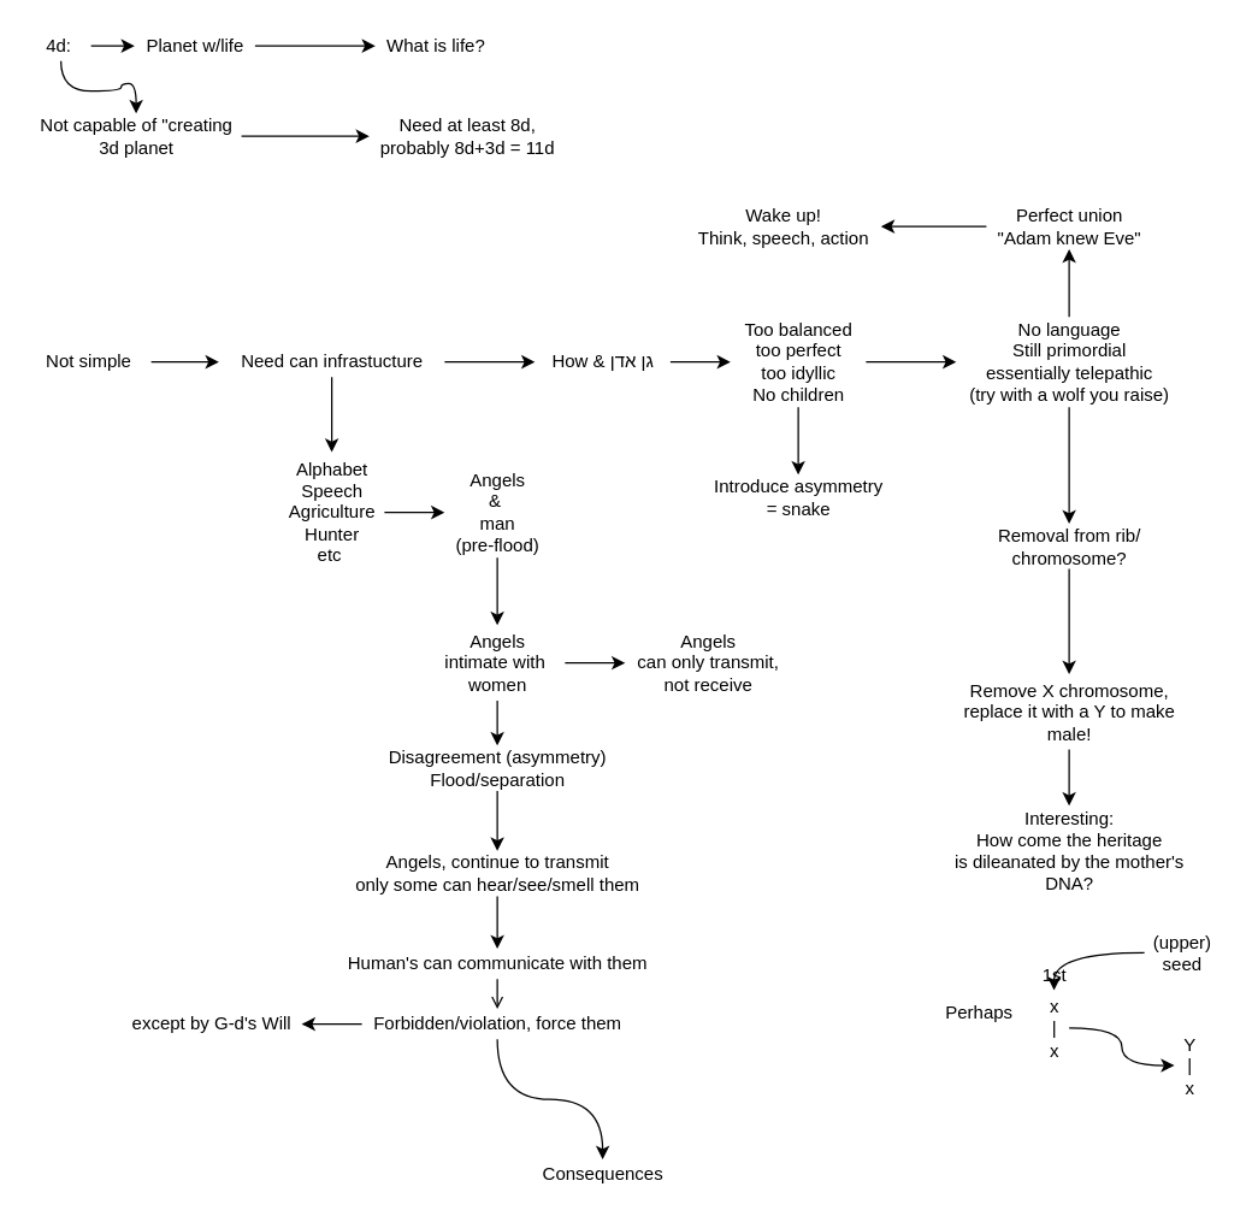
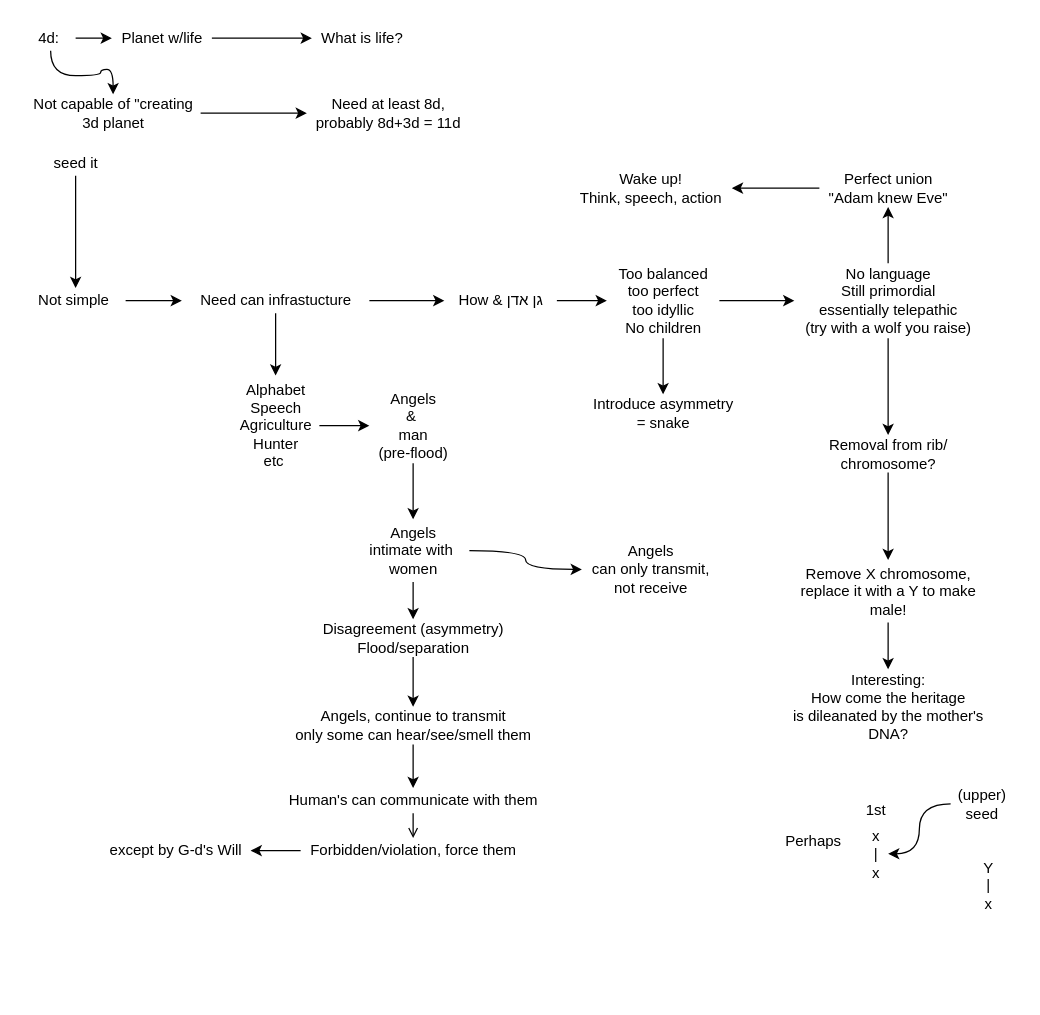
  <mxCell id="0" />
  <mxCell id="1" parent="0" />
  <mxCell id="2" value="" style="edgeStyle=orthogonalEdgeStyle;rounded=0;orthogonalLoop=1;jettySize=auto;html=1;" edge="1" parent="1" source="4" target="6"><mxGeometry relative="1" as="geometry" /></mxCell>
  <mxCell id="3" value="" style="edgeStyle=orthogonalEdgeStyle;rounded=0;orthogonalLoop=1;jettySize=auto;html=1;curved=1;" edge="1" parent="1" source="4" target="9"><mxGeometry relative="1" as="geometry" /></mxCell>
  <mxCell id="4" value="4d:&amp;nbsp;" style="text;html=1;align=center;verticalAlign=middle;resizable=0;points=[];autosize=1;strokeColor=none;fillColor=none;" vertex="1" parent="1"><mxGeometry y="20" width="40" height="20" as="geometry" x="20" /></mxCell>
  <mxCell id="5" value="" style="edgeStyle=orthogonalEdgeStyle;rounded=0;orthogonalLoop=1;jettySize=auto;html=1;" edge="1" parent="1" source="6" target="7"><mxGeometry relative="1" as="geometry" /></mxCell>
  <mxCell id="6" value="Planet w/life" style="text;html=1;align=center;verticalAlign=middle;resizable=0;points=[];autosize=1;strokeColor=none;fillColor=none;" vertex="1" parent="1"><mxGeometry x="89" y="20" width="80" height="20" as="geometry" /></mxCell>
  <mxCell id="7" value="What is life?" style="text;html=1;align=center;verticalAlign=middle;resizable=0;points=[];autosize=1;strokeColor=none;fillColor=none;" vertex="1" parent="1"><mxGeometry x="249" y="20" width="80" height="20" as="geometry" /></mxCell>
  <mxCell id="8" value="" style="edgeStyle=orthogonalEdgeStyle;curved=1;rounded=0;orthogonalLoop=1;jettySize=auto;html=1;" edge="1" parent="1" source="9" target="10"><mxGeometry relative="1" as="geometry" /></mxCell>
  <mxCell id="9" value="Not capable of &quot;creating&lt;br&gt;3d planet" style="text;html=1;align=center;verticalAlign=middle;resizable=0;points=[];autosize=1;strokeColor=none;fillColor=none;" vertex="1" parent="1"><mxGeometry y="75" width="140" height="30" as="geometry" x="20" /></mxCell>
  <mxCell id="10" value="Need at least 8d,&lt;br&gt;probably 8d+3d = 11d" style="text;html=1;align=center;verticalAlign=middle;resizable=0;points=[];autosize=1;strokeColor=none;fillColor=none;" vertex="1" parent="1"><mxGeometry x="245" y="75" width="130" height="30" as="geometry" /></mxCell>
+ <mxCell id="11" value="" style="edgeStyle=orthogonalEdgeStyle;curved=1;rounded=0;orthogonalLoop=1;jettySize=auto;html=1;" edge="1" parent="1" source="12" target="14"><mxGeometry relative="1" as="geometry" /></mxCell>
+ <mxCell id="12" value="seed it" style="text;html=1;align=center;verticalAlign=middle;resizable=0;points=[];autosize=1;strokeColor=none;fillColor=none;" vertex="1" parent="1"><mxGeometry x="35" y="120" width="50" height="20" as="geometry" /></mxCell>
  <mxCell id="13" value="" style="edgeStyle=orthogonalEdgeStyle;curved=1;rounded=0;orthogonalLoop=1;jettySize=auto;html=1;" edge="1" parent="1" source="14" target="17"><mxGeometry relative="1" as="geometry" /></mxCell>
  <mxCell id="14" value="Not simple&amp;nbsp;" style="text;html=1;align=center;verticalAlign=middle;resizable=0;points=[];autosize=1;strokeColor=none;fillColor=none;" vertex="1" parent="1"><mxGeometry y="230" width="80" height="20" as="geometry" x="20" /></mxCell>
  <mxCell id="15" value="" style="edgeStyle=orthogonalEdgeStyle;curved=1;rounded=0;orthogonalLoop=1;jettySize=auto;html=1;" edge="1" parent="1" source="17" target="19"><mxGeometry relative="1" as="geometry" /></mxCell>
  <mxCell id="16" value="" style="edgeStyle=orthogonalEdgeStyle;curved=1;rounded=0;orthogonalLoop=1;jettySize=auto;html=1;" edge="1" parent="1" source="17" target="23"><mxGeometry relative="1" as="geometry" /></mxCell>
  <mxCell id="17" value="Need can infrastucture" style="text;html=1;align=center;verticalAlign=middle;resizable=0;points=[];autosize=1;strokeColor=none;fillColor=none;" vertex="1" parent="1"><mxGeometry x="145" y="230" width="150" height="20" as="geometry" /></mxCell>
  <mxCell id="18" value="" style="edgeStyle=orthogonalEdgeStyle;curved=1;rounded=0;orthogonalLoop=1;jettySize=auto;html=1;" edge="1" parent="1" source="19" target="21"><mxGeometry relative="1" as="geometry" /></mxCell>
  <mxCell id="19" value="Alphabet&lt;br&gt;Speech&lt;br&gt;Agriculture&lt;br&gt;Hunter&lt;br&gt;etc&amp;nbsp;" style="text;html=1;align=center;verticalAlign=middle;resizable=0;points=[];autosize=1;strokeColor=none;fillColor=none;" vertex="1" parent="1"><mxGeometry x="185" y="300" width="70" height="80" as="geometry" /></mxCell>
  <mxCell id="20" value="" style="edgeStyle=orthogonalEdgeStyle;curved=1;rounded=0;orthogonalLoop=1;jettySize=auto;html=1;" edge="1" parent="1" source="21" target="45"><mxGeometry relative="1" as="geometry" /></mxCell>
  <mxCell id="21" value="Angels&lt;br&gt;&amp;amp;&amp;nbsp;&lt;br&gt;man&lt;br&gt;(pre-flood)" style="text;html=1;align=center;verticalAlign=middle;resizable=0;points=[];autosize=1;strokeColor=none;fillColor=none;" vertex="1" parent="1"><mxGeometry x="295" y="310" width="70" height="60" as="geometry" /></mxCell>
  <mxCell id="22" value="" style="edgeStyle=orthogonalEdgeStyle;curved=1;rounded=0;orthogonalLoop=1;jettySize=auto;html=1;" edge="1" parent="1" source="23" target="26"><mxGeometry relative="1" as="geometry" /></mxCell>
  <mxCell id="23" value="How &amp;amp; גן אדן" style="text;html=1;align=center;verticalAlign=middle;resizable=0;points=[];autosize=1;strokeColor=none;fillColor=none;" vertex="1" parent="1"><mxGeometry x="355" y="230" width="90" height="20" as="geometry" /></mxCell>
  <mxCell id="24" value="" style="edgeStyle=orthogonalEdgeStyle;curved=1;rounded=0;orthogonalLoop=1;jettySize=auto;html=1;" edge="1" parent="1" source="26" target="27"><mxGeometry relative="1" as="geometry" /></mxCell>
  <mxCell id="25" value="" style="edgeStyle=orthogonalEdgeStyle;curved=1;rounded=0;orthogonalLoop=1;jettySize=auto;html=1;" edge="1" parent="1" source="26" target="30"><mxGeometry relative="1" as="geometry" /></mxCell>
  <mxCell id="26" value="Too balanced&lt;br&gt;too perfect&lt;br&gt;too idyllic&lt;br&gt;No children" style="text;html=1;align=center;verticalAlign=middle;resizable=0;points=[];autosize=1;strokeColor=none;fillColor=none;" vertex="1" parent="1"><mxGeometry x="485" y="210" width="90" height="60" as="geometry" /></mxCell>
  <mxCell id="27" value="Introduce asymmetry&lt;br&gt;= snake" style="text;html=1;align=center;verticalAlign=middle;resizable=0;points=[];autosize=1;strokeColor=none;fillColor=none;" vertex="1" parent="1"><mxGeometry x="465" y="315" width="130" height="30" as="geometry" /></mxCell>
  <mxCell id="28" value="" style="edgeStyle=orthogonalEdgeStyle;curved=1;rounded=0;orthogonalLoop=1;jettySize=auto;html=1;" edge="1" parent="1" source="30" target="32"><mxGeometry relative="1" as="geometry" /></mxCell>
  <mxCell id="29" value="" style="edgeStyle=orthogonalEdgeStyle;curved=1;rounded=0;orthogonalLoop=1;jettySize=auto;html=1;" edge="1" parent="1" source="30" target="59"><mxGeometry relative="1" as="geometry" /></mxCell>
  <mxCell id="30" value="No language&lt;br&gt;Still primordial&lt;br&gt;essentially telepathic&lt;br&gt;(try with a wolf you raise)&lt;br&gt;" style="text;html=1;align=center;verticalAlign=middle;resizable=0;points=[];autosize=1;strokeColor=none;fillColor=none;" vertex="1" parent="1"><mxGeometry x="635" y="210" width="150" height="60" as="geometry" /></mxCell>
  <mxCell id="31" value="" style="edgeStyle=orthogonalEdgeStyle;curved=1;rounded=0;orthogonalLoop=1;jettySize=auto;html=1;" edge="1" parent="1" source="32" target="34"><mxGeometry relative="1" as="geometry" /></mxCell>
  <mxCell id="32" value="Removal from rib/&lt;br&gt;chromosome?" style="text;html=1;align=center;verticalAlign=middle;resizable=0;points=[];autosize=1;strokeColor=none;fillColor=none;" vertex="1" parent="1"><mxGeometry x="655" y="347.5" width="110" height="30" as="geometry" /></mxCell>
  <mxCell id="33" value="" style="edgeStyle=orthogonalEdgeStyle;curved=1;rounded=0;orthogonalLoop=1;jettySize=auto;html=1;" edge="1" parent="1" source="34" target="42"><mxGeometry relative="1" as="geometry" /></mxCell>
  <mxCell id="34" value="Remove X chromosome,&lt;br&gt;replace it with a Y to make&lt;br&gt;male!" style="text;html=1;align=center;verticalAlign=middle;resizable=0;points=[];autosize=1;strokeColor=none;fillColor=none;" vertex="1" parent="1"><mxGeometry x="630" y="447.5" width="160" height="50" as="geometry" /></mxCell>
  <mxCell id="35" value="Perhaps" style="text;html=1;align=center;verticalAlign=middle;resizable=0;points=[];autosize=1;strokeColor=none;fillColor=none;" vertex="1" parent="1"><mxGeometry x="620" y="662.5" width="60" height="20" as="geometry" /></mxCell>
  <mxCell id="36" value="" style="edgeStyle=orthogonalEdgeStyle;curved=1;rounded=0;orthogonalLoop=1;jettySize=auto;html=1;" edge="1" parent="1" source="40" target="38"><mxGeometry relative="1" as="geometry" /></mxCell>
- <mxCell id="37" value="" style="edgeStyle=orthogonalEdgeStyle;curved=1;rounded=0;orthogonalLoop=1;jettySize=auto;html=1;" edge="1" parent="1" source="38" target="41"><mxGeometry relative="1" as="geometry" /></mxCell>
  <mxCell id="38" value="x&lt;br&gt;|&lt;br&gt;x" style="text;html=1;align=center;verticalAlign=middle;resizable=0;points=[];autosize=1;strokeColor=none;fillColor=none;" vertex="1" parent="1"><mxGeometry x="690" y="657.5" width="20" height="50" as="geometry" /></mxCell>
  <mxCell id="39" value="1st" style="text;html=1;align=center;verticalAlign=middle;resizable=0;points=[];autosize=1;strokeColor=none;fillColor=none;" vertex="1" parent="1"><mxGeometry x="685" y="637.5" width="30" height="20" as="geometry" /></mxCell>
- <mxCell id="40" value="(upper)&lt;br&gt;seed" style="text;html=1;align=center;verticalAlign=middle;resizable=0;points=[];autosize=1;strokeColor=none;fillColor=none;" vertex="1" parent="1"><mxGeometry x="760" y="617.5" width="50" height="30" as="geometry" /></mxCell>
+ <mxCell id="40" value="(upper)&lt;br&gt;seed" style="text;html=1;align=center;verticalAlign=middle;resizable=0;points=[];autosize=1;strokeColor=none;fillColor=none;" vertex="1" parent="1"><mxGeometry x="760" y="627.5" width="50" height="30" as="geometry" /></mxCell>
  <mxCell id="41" value="Y&lt;br&gt;|&lt;br&gt;x" style="text;html=1;align=center;verticalAlign=middle;resizable=0;points=[];autosize=1;strokeColor=none;fillColor=none;" vertex="1" parent="1"><mxGeometry x="780" y="682.5" width="20" height="50" as="geometry" /></mxCell>
  <mxCell id="42" value="Interesting:&lt;br&gt;How come the heritage&lt;br&gt;is dileanated by the mother's&lt;br&gt;DNA?" style="text;html=1;align=center;verticalAlign=middle;resizable=0;points=[];autosize=1;strokeColor=none;fillColor=none;" vertex="1" parent="1"><mxGeometry x="625" y="535" width="170" height="60" as="geometry" /></mxCell>
  <mxCell id="43" value="" style="edgeStyle=orthogonalEdgeStyle;curved=1;rounded=0;orthogonalLoop=1;jettySize=auto;html=1;" edge="1" parent="1" source="45" target="46"><mxGeometry relative="1" as="geometry" /></mxCell>
  <mxCell id="44" value="" style="edgeStyle=orthogonalEdgeStyle;curved=1;rounded=0;orthogonalLoop=1;jettySize=auto;html=1;" edge="1" parent="1" source="45"><mxGeometry relative="1" as="geometry"><mxPoint x="330" y="495" as="targetPoint" /></mxGeometry></mxCell>
  <mxCell id="45" value="Angels&lt;br&gt;intimate with&amp;nbsp;&lt;br&gt;women" style="text;html=1;align=center;verticalAlign=middle;resizable=0;points=[];autosize=1;strokeColor=none;fillColor=none;" vertex="1" parent="1"><mxGeometry x="285" y="415" width="90" height="50" as="geometry" /></mxCell>
- <mxCell id="46" value="Angels&lt;br&gt;can only transmit,&lt;br&gt;not receive" style="text;html=1;align=center;verticalAlign=middle;resizable=0;points=[];autosize=1;strokeColor=none;fillColor=none;" vertex="1" parent="1"><mxGeometry x="415" y="415" width="110" height="50" as="geometry" /></mxCell>
+ <mxCell id="46" value="Angels&lt;br&gt;can only transmit,&lt;br&gt;not receive" style="text;html=1;align=center;verticalAlign=middle;resizable=0;points=[];autosize=1;strokeColor=none;fillColor=none;" vertex="1" parent="1"><mxGeometry x="465" y="430" width="110" height="50" as="geometry" /></mxCell>
  <mxCell id="47" value="" style="edgeStyle=orthogonalEdgeStyle;curved=1;rounded=0;orthogonalLoop=1;jettySize=auto;html=1;" edge="1" parent="1" source="48" target="50"><mxGeometry relative="1" as="geometry" /></mxCell>
  <mxCell id="48" value="Disagreement (asymmetry)&lt;br&gt;Flood/separation" style="text;html=1;align=center;verticalAlign=middle;resizable=0;points=[];autosize=1;strokeColor=none;fillColor=none;" vertex="1" parent="1"><mxGeometry x="250" y="495" width="160" height="30" as="geometry" /></mxCell>
  <mxCell id="49" value="" style="edgeStyle=orthogonalEdgeStyle;curved=1;rounded=0;orthogonalLoop=1;jettySize=auto;html=1;" edge="1" parent="1" source="50" target="52"><mxGeometry relative="1" as="geometry" /></mxCell>
  <mxCell id="50" value="Angels, continue to transmit&lt;br&gt;only some can hear/see/smell them" style="text;html=1;align=center;verticalAlign=middle;resizable=0;points=[];autosize=1;strokeColor=none;fillColor=none;" vertex="1" parent="1"><mxGeometry x="230" y="565" width="200" height="30" as="geometry" /></mxCell>
  <mxCell id="51" value="" style="edgeStyle=orthogonalEdgeStyle;curved=1;rounded=0;orthogonalLoop=1;jettySize=auto;html=1;endArrow=open;" edge="1" parent="1" source="52" target="55"><mxGeometry relative="1" as="geometry" /></mxCell>
  <mxCell id="52" value="Human's can communicate with them&lt;br&gt;" style="text;html=1;align=center;verticalAlign=middle;resizable=0;points=[];autosize=1;strokeColor=none;fillColor=none;" vertex="1" parent="1"><mxGeometry x="225" y="630" width="210" height="20" as="geometry" /></mxCell>
- <mxCell id="53" value="" style="edgeStyle=orthogonalEdgeStyle;curved=1;rounded=0;orthogonalLoop=1;jettySize=auto;html=1;" edge="1" parent="1" source="55" target="56"><mxGeometry relative="1" as="geometry" /></mxCell>
  <mxCell id="54" value="" style="edgeStyle=orthogonalEdgeStyle;curved=1;rounded=0;orthogonalLoop=1;jettySize=auto;html=1;" edge="1" parent="1" source="55" target="57"><mxGeometry relative="1" as="geometry" /></mxCell>
  <mxCell id="55" value="Forbidden/violation, force them" style="text;html=1;align=center;verticalAlign=middle;resizable=0;points=[];autosize=1;strokeColor=none;fillColor=none;" vertex="1" parent="1"><mxGeometry x="240" y="670" width="180" height="20" as="geometry" /></mxCell>
- <mxCell id="56" value="Consequences" style="text;html=1;align=center;verticalAlign=middle;resizable=0;points=[];autosize=1;strokeColor=none;fillColor=none;" vertex="1" parent="1"><mxGeometry x="350" y="770" width="100" height="20" as="geometry" /></mxCell>
  <mxCell id="57" value="except by G-d's Will" style="text;html=1;align=center;verticalAlign=middle;resizable=0;points=[];autosize=1;strokeColor=none;fillColor=none;" vertex="1" parent="1"><mxGeometry x="80" y="670" width="120" height="20" as="geometry" /></mxCell>
  <mxCell id="58" value="" style="edgeStyle=orthogonalEdgeStyle;curved=1;rounded=0;orthogonalLoop=1;jettySize=auto;html=1;" edge="1" parent="1" source="59" target="60"><mxGeometry relative="1" as="geometry" /></mxCell>
  <mxCell id="59" value="Perfect union&lt;br&gt;&quot;Adam knew Eve&quot;" style="text;html=1;align=center;verticalAlign=middle;resizable=0;points=[];autosize=1;strokeColor=none;fillColor=none;" vertex="1" parent="1"><mxGeometry x="655" y="135" width="110" height="30" as="geometry" /></mxCell>
  <mxCell id="60" value="Wake up!&lt;br&gt;Think, speech, action" style="text;html=1;align=center;verticalAlign=middle;resizable=0;points=[];autosize=1;strokeColor=none;fillColor=none;" vertex="1" parent="1"><mxGeometry x="455" y="135" width="130" height="30" as="geometry" /></mxCell>
